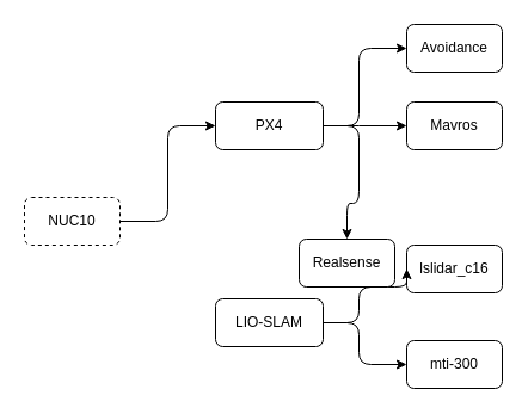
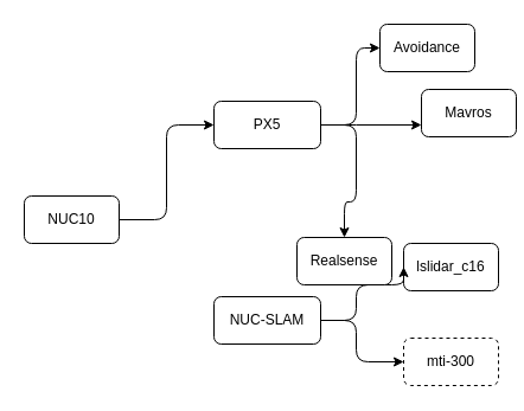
  <mxCell id="0" />
  <mxCell id="1" parent="0" />
  <mxCell id="2" value="" style="edgeStyle=orthogonalEdgeStyle;rounded=1;orthogonalLoop=1;jettySize=auto;html=1;" parent="1" source="3" target="12" edge="1"><mxGeometry relative="1" as="geometry"><Array as="points"><mxPoint x="300" y="105" /><mxPoint x="300" y="40" /></Array><mxPoint x="330" y="65" as="targetPoint" /></mxGeometry></mxCell>
- <mxCell id="3" value="PX4" style="rounded=1;whiteSpace=wrap;html=1;" parent="1" vertex="1"><mxGeometry x="180" y="85" width="90" height="40" as="geometry" /></mxCell>
+ <mxCell id="3" value="PX5" style="rounded=1;whiteSpace=wrap;html=1;" parent="1" vertex="1"><mxGeometry x="180" y="85" width="90" height="40" as="geometry" /></mxCell>
  <mxCell id="4" value="" style="edgeStyle=orthogonalEdgeStyle;rounded=1;orthogonalLoop=1;jettySize=auto;html=1;" parent="1" source="3" target="14" edge="1"><mxGeometry relative="1" as="geometry"><mxPoint x="280" y="115.029" as="sourcePoint" /><mxPoint x="330" y="145.034" as="targetPoint" /><Array as="points"><mxPoint x="300" y="105" /><mxPoint x="300" y="170" /></Array></mxGeometry></mxCell>
- <mxCell id="5" value="LIO-SLAM" style="rounded=1;whiteSpace=wrap;html=1;" parent="1" vertex="1"><mxGeometry x="180" y="250" width="90" height="40" as="geometry" /></mxCell>
- <mxCell id="6" value="NUC10" style="rounded=1;whiteSpace=wrap;html=1;dashed=1;" parent="1" vertex="1"><mxGeometry x="20" y="165" width="80" height="40" as="geometry" /></mxCell>
+ <mxCell id="5" value="NUC-SLAM" style="rounded=1;whiteSpace=wrap;html=1;" parent="1" vertex="1"><mxGeometry x="180" y="250" width="90" height="40" as="geometry" /></mxCell>
+ <mxCell id="6" value="NUC10" style="rounded=1;whiteSpace=wrap;html=1;" parent="1" vertex="1"><mxGeometry x="20" y="165" width="80" height="40" as="geometry" /></mxCell>
  <mxCell id="7" value="lslidar_c16" style="rounded=1;whiteSpace=wrap;html=1;" parent="1" vertex="1"><mxGeometry x="340" y="205" width="80" height="40" as="geometry" /></mxCell>
- <mxCell id="8" value="mti-300" style="rounded=1;whiteSpace=wrap;html=1;" parent="1" vertex="1"><mxGeometry x="340" y="285" width="80" height="40" as="geometry" /></mxCell>
+ <mxCell id="8" value="mti-300" style="rounded=1;whiteSpace=wrap;html=1;dashed=1;" parent="1" vertex="1"><mxGeometry x="340" y="285" width="80" height="40" as="geometry" /></mxCell>
  <mxCell id="9" value="" style="edgeStyle=orthogonalEdgeStyle;rounded=1;orthogonalLoop=1;jettySize=auto;html=1;entryX=0;entryY=0.5;entryDx=0;entryDy=0;exitX=1;exitY=0.5;exitDx=0;exitDy=0;" parent="1" source="5" target="8" edge="1"><mxGeometry relative="1" as="geometry"><mxPoint x="280" y="90.029" as="sourcePoint" /><mxPoint x="350" y="130.029" as="targetPoint" /><Array as="points"><mxPoint x="300" y="270" /><mxPoint x="300" y="305" /></Array></mxGeometry></mxCell>
  <mxCell id="10" value="" style="edgeStyle=orthogonalEdgeStyle;rounded=1;orthogonalLoop=1;jettySize=auto;html=1;entryX=0;entryY=0.5;entryDx=0;entryDy=0;exitX=1;exitY=0.5;exitDx=0;exitDy=0;" parent="1" source="5" target="7" edge="1"><mxGeometry relative="1" as="geometry"><mxPoint x="280" y="275" as="sourcePoint" /><mxPoint x="340" y="315" as="targetPoint" /><Array as="points"><mxPoint x="300" y="270" /><mxPoint x="300" y="240" /></Array></mxGeometry></mxCell>
  <mxCell id="11" value="" style="edgeStyle=orthogonalEdgeStyle;rounded=1;orthogonalLoop=1;jettySize=auto;html=1;entryX=0;entryY=0.5;entryDx=0;entryDy=0;exitX=1;exitY=0.5;exitDx=0;exitDy=0;" parent="1" source="6" target="3" edge="1"><mxGeometry relative="1" as="geometry"><mxPoint x="280" y="275" as="sourcePoint" /><mxPoint x="340" y="235" as="targetPoint" /><Array as="points"><mxPoint x="140" y="185" /><mxPoint x="140" y="105" /></Array></mxGeometry></mxCell>
- <mxCell id="12" value="Avoidance" style="rounded=1;whiteSpace=wrap;html=1;" vertex="1" parent="1"><mxGeometry x="340" y="20" width="80" height="40" as="geometry" /></mxCell>
- <mxCell id="13" value="Mavros" style="rounded=1;whiteSpace=wrap;html=1;" vertex="1" parent="1"><mxGeometry x="340" y="85" width="80" height="40" as="geometry" /></mxCell>
+ <mxCell id="12" value="Avoidance" style="rounded=1;whiteSpace=wrap;html=1;" vertex="1" parent="1"><mxGeometry x="320" y="20" width="80" height="40" as="geometry" /></mxCell>
+ <mxCell id="13" value="Mavros" style="rounded=1;whiteSpace=wrap;html=1;" vertex="1" parent="1"><mxGeometry x="355" y="75" width="80" height="40" as="geometry" /></mxCell>
  <mxCell id="14" value="Realsense" style="rounded=1;whiteSpace=wrap;html=1;" vertex="1" parent="1"><mxGeometry x="250" y="200" width="80" height="40" as="geometry" /></mxCell>
  <mxCell id="15" value="" style="edgeStyle=orthogonalEdgeStyle;rounded=1;orthogonalLoop=1;jettySize=auto;html=1;" edge="1" parent="1" source="3" target="13"><mxGeometry relative="1" as="geometry"><Array as="points"><mxPoint x="290" y="105" /><mxPoint x="290" y="105" /></Array><mxPoint x="280" y="115.034" as="sourcePoint" /><mxPoint x="350" y="50" as="targetPoint" /></mxGeometry></mxCell>
